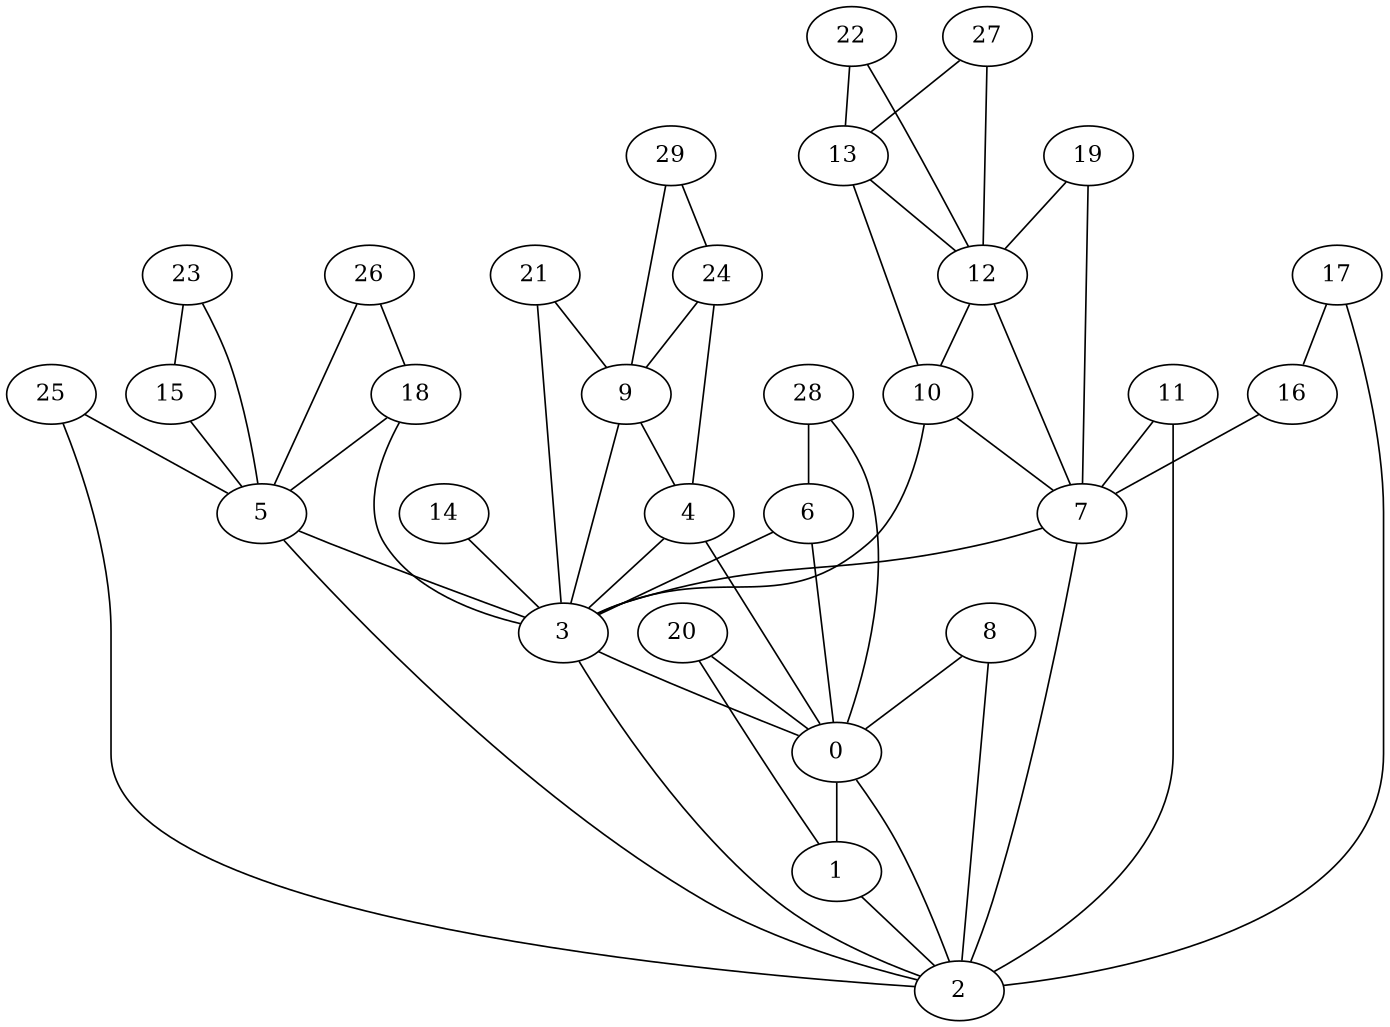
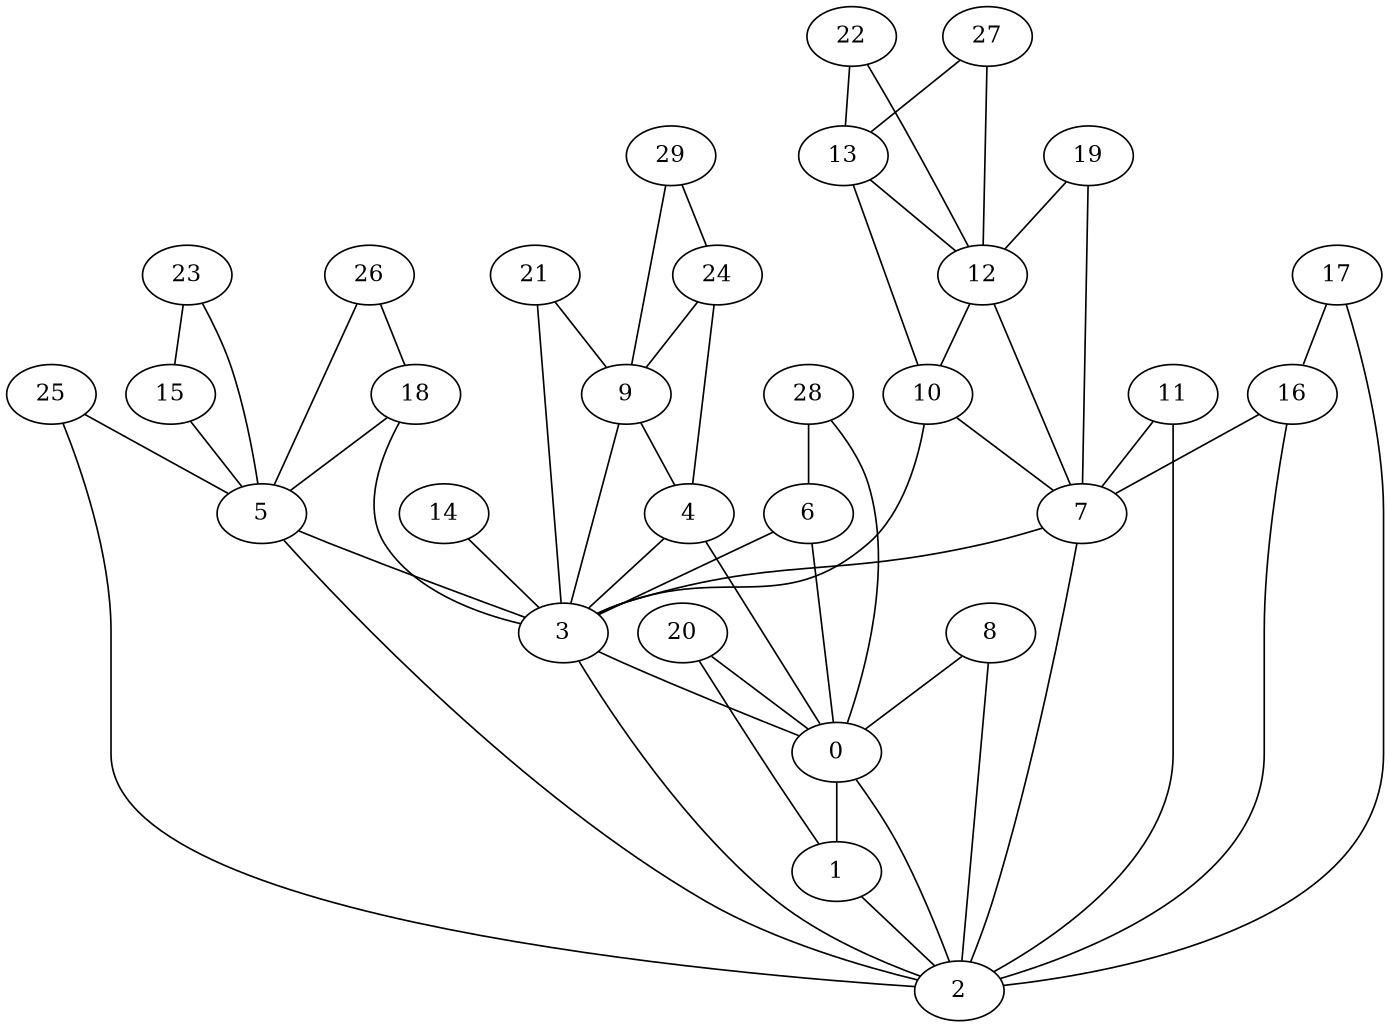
  graph {
    0
    1
    2
    3
    4
    5
    6
    7
    8
    9
    10
    11
    12
    13
    14
    15
    16
    17
    18
    19
    20
    21
    22
    23
    24
    25
    26
    27
    28
    29
    0 -- 1
    1 -- 2
    2 -- 0
    3 -- 0
    3 -- 2
    4 -- 0
    4 -- 3
    5 -- 2
    5 -- 3
    6 -- 0
    6 -- 3
    7 -- 2
    7 -- 3
    8 -- 0
    8 -- 2
    9 -- 3
    9 -- 4
    10 -- 3
    10 -- 7
    11 -- 2
    11 -- 7
    12 -- 7
    12 -- 10
    13 -- 10
    13 -- 12
    14 -- 3
    15 -- 5
+   16 -- 2
    16 -- 7
    17 -- 2
    17 -- 16
    18 -- 3
    18 -- 5
    19 -- 7
    19 -- 12
    20 -- 0
    20 -- 1
    21 -- 3
    21 -- 9
    22 -- 12
    22 -- 13
    23 -- 5
    23 -- 15
    24 -- 4
    24 -- 9
    25 -- 2
    25 -- 5
    26 -- 5
    26 -- 18
    27 -- 12
    27 -- 13
    28 -- 0
    28 -- 6
    29 -- 9
    29 -- 24
  }
